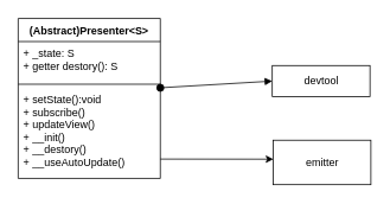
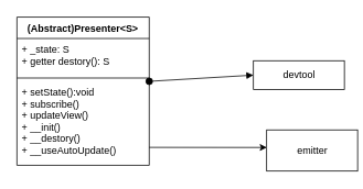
  <mxCell id="0" />
  <mxCell id="1" parent="0" />
  <mxCell id="2" value="(Abstract)Presenter&lt;S&gt;" style="swimlane;fontStyle=1;align=center;verticalAlign=top;childLayout=stackLayout;horizontal=1;startSize=26;horizontalStack=0;resizeParent=1;resizeParentMax=0;resizeLast=0;collapsible=1;marginBottom=0;gradientColor=none;glass=0;sketch=0;" parent="1" vertex="1"><mxGeometry x="20" y="20" width="160" height="180" as="geometry"><mxRectangle x="410" y="410" width="90" height="26" as="alternateBounds" /></mxGeometry></mxCell>
  <mxCell id="3" value="+ _state: S&#10;+ getter destory(): S" style="text;strokeColor=none;fillColor=none;align=left;verticalAlign=top;spacingLeft=4;spacingRight=4;overflow=hidden;rotatable=0;points=[[0,0.5],[1,0.5]];portConstraint=eastwest;" parent="2" vertex="1"><mxGeometry y="26" width="160" height="44" as="geometry" /></mxCell>
  <mxCell id="4" value="" style="html=1;verticalAlign=bottom;startArrow=oval;startFill=1;endArrow=block;startSize=8;entryX=0;entryY=0.5;entryDx=0;entryDy=0;" parent="2" target="7" edge="1"><mxGeometry width="60" relative="1" as="geometry"><mxPoint x="160" y="78" as="sourcePoint" /><mxPoint x="220" y="78" as="targetPoint" /></mxGeometry></mxCell>
  <mxCell id="5" value="" style="line;strokeWidth=1;fillColor=none;align=left;verticalAlign=middle;spacingTop=-1;spacingLeft=3;spacingRight=3;rotatable=0;labelPosition=right;points=[];portConstraint=eastwest;" parent="2" vertex="1"><mxGeometry y="70" width="160" height="8" as="geometry" /></mxCell>
  <mxCell id="6" value="+ setState():void&#10;+ subscribe()&#10;+ updateView()&#10;+ __init()&#10;+ __destory()&#10;+ __useAutoUpdate()" style="text;strokeColor=none;fillColor=none;align=left;verticalAlign=top;spacingLeft=4;spacingRight=4;overflow=hidden;rotatable=0;points=[[0,0.5],[1,0.5]];portConstraint=eastwest;" parent="2" vertex="1"><mxGeometry y="78" width="160" height="102" as="geometry" /></mxCell>
  <mxCell id="7" value="devtool" style="html=1;glass=0;sketch=0;gradientColor=none;" parent="1" vertex="1"><mxGeometry x="306" y="73" width="110" height="35" as="geometry" /></mxCell>
- <mxCell id="8" value="emitter" style="html=1;glass=0;sketch=0;gradientColor=none;" vertex="1" parent="1"><mxGeometry x="307" y="157" width="110" height="50" as="geometry" /></mxCell>
+ <mxCell id="8" value="emitter" style="html=1;glass=0;sketch=0;gradientColor=none;" vertex="1" parent="1"><mxGeometry x="322" y="157" width="110" height="50" as="geometry" /></mxCell>
  <mxCell id="9" style="edgeStyle=none;html=1;entryX=0.002;entryY=0.427;entryDx=0;entryDy=0;entryPerimeter=0;" edge="1" parent="1" target="8"><mxGeometry relative="1" as="geometry"><mxPoint x="180" y="178.221" as="sourcePoint" /><mxPoint x="307" y="180.16" as="targetPoint" /></mxGeometry></mxCell>
